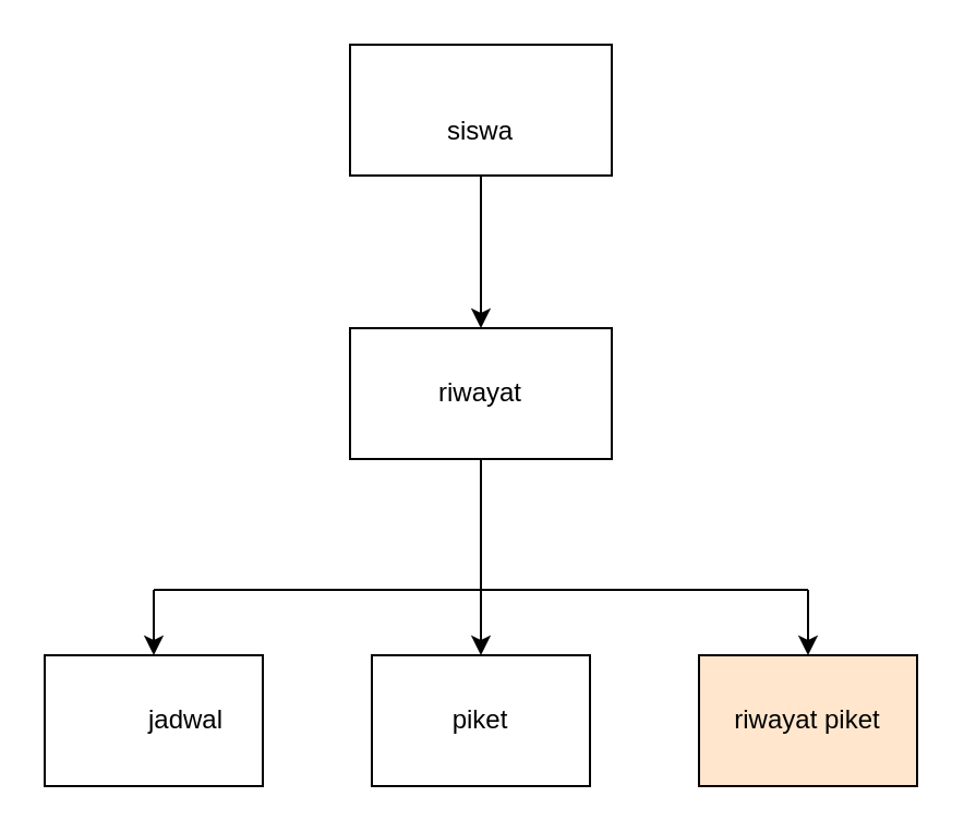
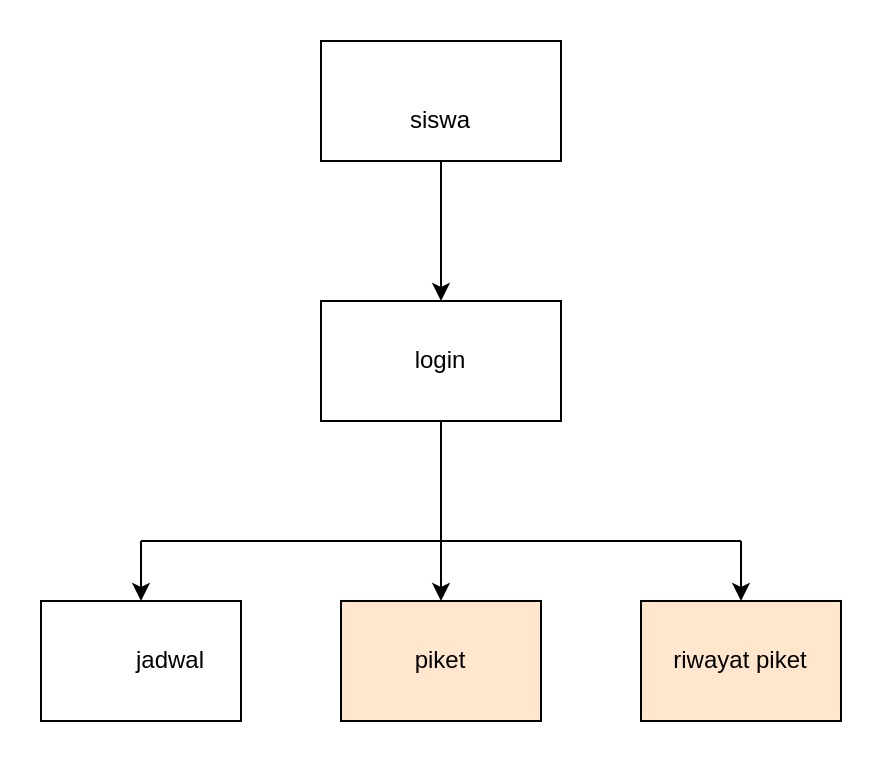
  <mxCell id="0" />
  <mxCell id="1" parent="0" />
  <mxCell id="2" value="" style="rounded=0;whiteSpace=wrap;html=1;" vertex="1" parent="1"><mxGeometry x="160" y="20" width="120" height="60" as="geometry" /></mxCell>
  <mxCell id="3" value="siswa" style="text;html=1;align=center;verticalAlign=middle;whiteSpace=wrap;rounded=0;" vertex="1" parent="1"><mxGeometry x="190" y="45" width="60" height="30" as="geometry" /></mxCell>
  <mxCell id="4" value="" style="endArrow=classic;html=1;rounded=0;exitX=0.5;exitY=1;exitDx=0;exitDy=0;" edge="1" parent="1" source="2" target="5"><mxGeometry width="50" height="50" relative="1" as="geometry"><mxPoint x="170" y="280" as="sourcePoint" /><mxPoint x="220" y="160" as="targetPoint" /></mxGeometry></mxCell>
  <mxCell id="5" value="" style="rounded=0;whiteSpace=wrap;html=1;" vertex="1" parent="1"><mxGeometry x="160" y="150" width="120" height="60" as="geometry" /></mxCell>
- <mxCell id="6" value="riwayat" style="text;html=1;align=center;verticalAlign=middle;whiteSpace=wrap;rounded=0;" vertex="1" parent="1"><mxGeometry x="190" y="165" width="60" height="30" as="geometry" /></mxCell>
+ <mxCell id="6" value="login" style="text;html=1;align=center;verticalAlign=middle;whiteSpace=wrap;rounded=0;" vertex="1" parent="1"><mxGeometry x="190" y="165" width="60" height="30" as="geometry" /></mxCell>
  <mxCell id="7" value="" style="endArrow=none;html=1;rounded=0;entryX=0.5;entryY=1;entryDx=0;entryDy=0;" edge="1" parent="1" target="5"><mxGeometry width="50" height="50" relative="1" as="geometry"><mxPoint x="220" y="270" as="sourcePoint" /><mxPoint x="220" y="230" as="targetPoint" /></mxGeometry></mxCell>
  <mxCell id="8" value="" style="endArrow=none;html=1;rounded=0;" edge="1" parent="1"><mxGeometry width="50" height="50" relative="1" as="geometry"><mxPoint x="70" y="270" as="sourcePoint" /><mxPoint x="370" y="270" as="targetPoint" /><Array as="points"><mxPoint x="220" y="270" /></Array></mxGeometry></mxCell>
  <mxCell id="9" value="" style="endArrow=classic;html=1;rounded=0;" edge="1" parent="1"><mxGeometry width="50" height="50" relative="1" as="geometry"><mxPoint x="70" y="270" as="sourcePoint" /><mxPoint x="70" y="300" as="targetPoint" /></mxGeometry></mxCell>
  <mxCell id="10" value="" style="rounded=0;whiteSpace=wrap;html=1;" vertex="1" parent="1"><mxGeometry x="20" y="300" width="100" height="60" as="geometry" /></mxCell>
  <mxCell id="11" value="jadwal" style="text;html=1;align=center;verticalAlign=middle;whiteSpace=wrap;rounded=0;" vertex="1" parent="1"><mxGeometry x="55" y="315" width="60" height="30" as="geometry" /></mxCell>
  <mxCell id="12" value="" style="endArrow=classic;html=1;rounded=0;" edge="1" parent="1"><mxGeometry width="50" height="50" relative="1" as="geometry"><mxPoint x="220" y="270" as="sourcePoint" /><mxPoint x="220" y="300" as="targetPoint" /></mxGeometry></mxCell>
  <mxCell id="13" value="" style="endArrow=classic;html=1;rounded=0;entryX=0.5;entryY=0;entryDx=0;entryDy=0;" edge="1" parent="1"><mxGeometry width="50" height="50" relative="1" as="geometry"><mxPoint x="370" y="270" as="sourcePoint" /><mxPoint x="370" y="300" as="targetPoint" /></mxGeometry></mxCell>
- <mxCell id="14" value="piket" style="rounded=0;whiteSpace=wrap;html=1;" vertex="1" parent="1"><mxGeometry x="170" y="300" width="100" height="60" as="geometry" /></mxCell>
+ <mxCell id="14" value="piket" style="rounded=0;whiteSpace=wrap;html=1;fillColor=#ffe6cc;" vertex="1" parent="1"><mxGeometry x="170" y="300" width="100" height="60" as="geometry" /></mxCell>
  <mxCell id="15" value="riwayat piket" style="rounded=0;whiteSpace=wrap;html=1;fillColor=#ffe6cc;" vertex="1" parent="1"><mxGeometry x="320" y="300" width="100" height="60" as="geometry" /></mxCell>
